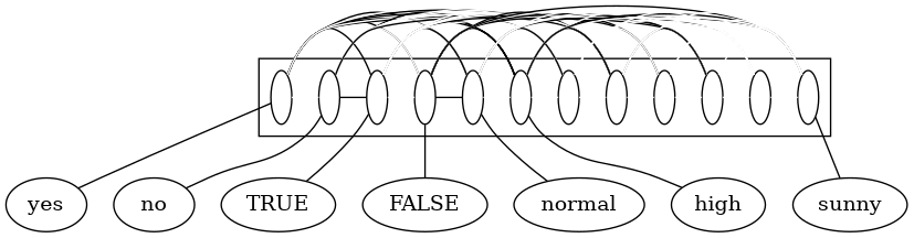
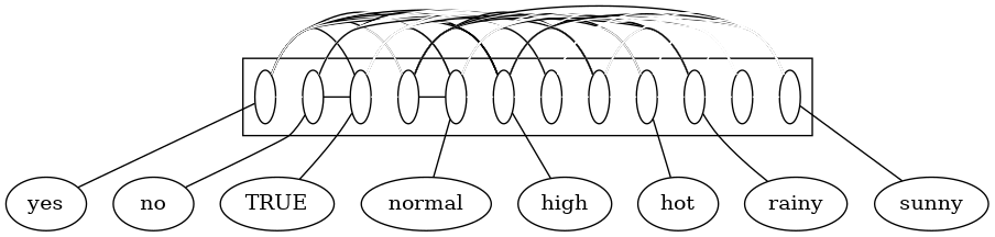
  digraph {
    compound=True
    node [fillcolor=white fixedsize=True]
    edge [arrowhead=none color=white]
    n1 [label=" " width=0.2]
    n2 [label=" " width=0.2]
    n3 [label=" " width=0.2]
    n4 [label=" " width=0.2]
    n5 [label=" " width=0.2]
    n6 [label=" " width=0.2]
    n7 [label=" " width=0.2]
    n8 [label=" " width=0.2]
    n9 [label=" " width=0.2]
    n10 [label=" " width=0.2]
    n11 [label=" " width=0.2]
    n12 [label=" " width=0.2]
    yes [fillcolor="" fixedsize=""]
    no [fillcolor="" fixedsize=""]
    TRUE [fillcolor="" fixedsize=""]
-   FALSE [fillcolor="" fixedsize=""]
    normal [fillcolor="" fixedsize=""]
    high [fillcolor="" fixedsize=""]
+   hot [fillcolor="" fixedsize=""]
+   rainy [fillcolor="" fixedsize=""]
    sunny [fillcolor="" fixedsize=""]
    subgraph cluster_1 {
      subgraph sub_2 {
        rank=same
        n1
        n2
        n3
        n4
        n5
        n6
        n7
        n8
        n9
        n10
        n11
        n12
      }
    }
    n1 -> n2
    n1 -> n3 [color=black]
    n1 -> n4 [color=black]
    n1 -> n5 [color=black]
    n1 -> n6 [color=black]
    n1 -> n7 [color=black]
    n1 -> n8 [color=black]
    n1 -> n9
    n1 -> n10 [color=black]
    n1 -> n11 [color=black]
    n1 -> n12
    n1 -> yes [color=""]
    n2 -> n3 [color=black]
    n2 -> n4
    n2 -> n5
    n2 -> n6 [color=black]
    n2 -> n7
    n2 -> n8
    n2 -> n9
    n2 -> n10
    n2 -> n11
    n2 -> n12 [color=black]
    n2 -> no [color=""]
    n3 -> n4
    n3 -> n5 [color=black]
    n3 -> n6 [color=black]
    n3 -> n7
    n3 -> n8 [color=black]
    n3 -> n9
    n3 -> n10
    n3 -> n11
    n3 -> n12
    n3 -> TRUE [color=""]
    n4 -> n5 [color=black]
    n4 -> n6 [color=black]
    n4 -> n7
    n4 -> n8 [color=black]
    n4 -> n9 [color=black]
    n4 -> n10 [color=black]
    n4 -> n11
    n4 -> n12 [color=black]
-   n4 -> FALSE [color=""]
    n5 -> n6
    n5 -> n7 [color=black]
    n5 -> n8
    n5 -> n9
    n5 -> n10 [color=black]
    n5 -> n11
    n5 -> n12
    n5 -> normal [color=""]
    n6 -> n7
    n6 -> n8 [color=black]
    n6 -> n9 [color=black]
    n6 -> n10
    n6 -> n11
    n6 -> n12 [color=black]
    n6 -> high [color=""]
    n7 -> n8
    n7 -> n9
    n7 -> n10
    n7 -> n11
    n7 -> n12
    n8 -> n9
    n8 -> n10 [color=black]
    n8 -> n11
    n8 -> n12
    n9 -> n10
    n9 -> n11
    n9 -> n12
+   n9 -> hot [color=""]
    n10 -> n11
    n10 -> n12
+   n10 -> rainy [color=""]
    n11 -> n12
    n12 -> sunny [color=""]
  }
